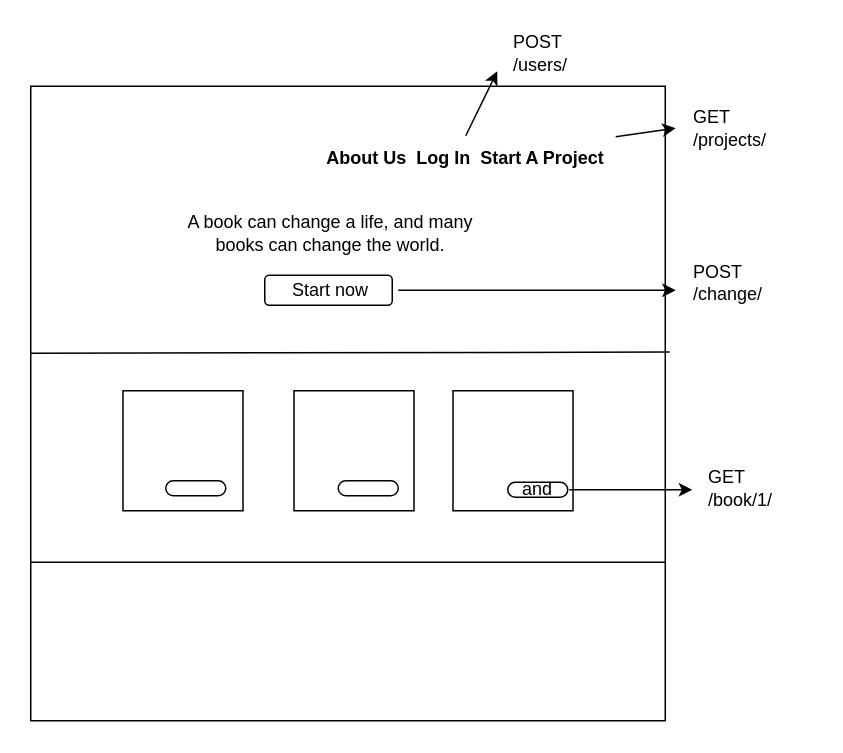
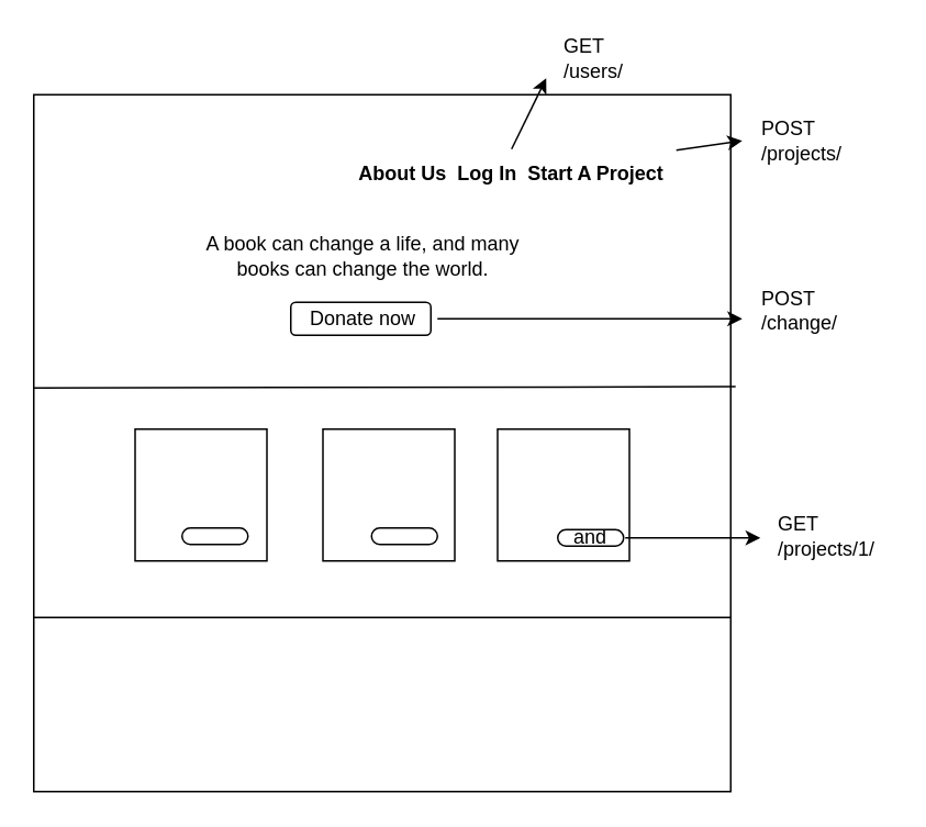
  <mxCell id="0" />
  <mxCell id="1" parent="0" />
  <mxCell id="2" value="" style="whiteSpace=wrap;html=1;aspect=fixed;" vertex="1" parent="1"><mxGeometry x="20" y="57" width="423" height="423" as="geometry" /></mxCell>
  <mxCell id="3" value="&lt;b&gt;About Us&amp;nbsp; Log In&amp;nbsp; Start A Project&lt;/b&gt;" style="text;strokeColor=none;align=center;fillColor=none;html=1;verticalAlign=middle;whiteSpace=wrap;rounded=0;" vertex="1" parent="1"><mxGeometry x="210" y="90" width="200" height="30" as="geometry" /></mxCell>
  <mxCell id="4" value="A book can change a life, and many books can change the world." style="text;strokeColor=none;align=center;fillColor=none;html=1;verticalAlign=middle;whiteSpace=wrap;rounded=0;" vertex="1" parent="1"><mxGeometry x="120" y="140" width="200" height="30" as="geometry" /></mxCell>
  <mxCell id="5" value="" style="rounded=1;whiteSpace=wrap;html=1;" vertex="1" parent="1"><mxGeometry x="176" y="183" width="85" height="20" as="geometry" /></mxCell>
  <mxCell id="6" style="edgeStyle=none;html=1;" edge="1" parent="1" source="7"><mxGeometry relative="1" as="geometry"><mxPoint x="450" y="193" as="targetPoint" /></mxGeometry></mxCell>
- <mxCell id="7" value="Start now" style="text;strokeColor=none;align=center;fillColor=none;html=1;verticalAlign=middle;whiteSpace=wrap;rounded=0;" vertex="1" parent="1"><mxGeometry x="175" y="178" width="90" height="30" as="geometry" /></mxCell>
+ <mxCell id="7" value="Donate now" style="text;strokeColor=none;align=center;fillColor=none;html=1;verticalAlign=middle;whiteSpace=wrap;rounded=0;" vertex="1" parent="1"><mxGeometry x="175" y="178" width="90" height="30" as="geometry" /></mxCell>
  <mxCell id="8" value="" style="endArrow=none;html=1;exitX=-0.006;exitY=0.597;exitDx=0;exitDy=0;exitPerimeter=0;entryX=1.007;entryY=0.419;entryDx=0;entryDy=0;entryPerimeter=0;" edge="1" parent="1" target="2"><mxGeometry width="50" height="50" relative="1" as="geometry"><mxPoint x="20" y="235" as="sourcePoint" /><mxPoint x="422" y="235.8" as="targetPoint" /></mxGeometry></mxCell>
  <mxCell id="9" value="POST&lt;br&gt;/change/" style="text;strokeColor=none;align=left;fillColor=none;html=1;verticalAlign=middle;whiteSpace=wrap;rounded=0;" vertex="1" parent="1"><mxGeometry x="460" y="173" width="60" height="30" as="geometry" /></mxCell>
  <mxCell id="10" value="" style="endArrow=classic;html=1;" edge="1" parent="1" source="3"><mxGeometry width="50" height="50" relative="1" as="geometry"><mxPoint x="440" y="200" as="sourcePoint" /><mxPoint x="450" y="85" as="targetPoint" /></mxGeometry></mxCell>
- <mxCell id="11" value="GET&lt;br&gt;/projects/" style="text;strokeColor=none;align=left;fillColor=none;html=1;verticalAlign=middle;whiteSpace=wrap;rounded=0;" vertex="1" parent="1"><mxGeometry x="460" y="70" width="60" height="30" as="geometry" /></mxCell>
+ <mxCell id="11" value="POST&lt;br&gt;/projects/" style="text;strokeColor=none;align=left;fillColor=none;html=1;verticalAlign=middle;whiteSpace=wrap;rounded=0;" vertex="1" parent="1"><mxGeometry x="460" y="70" width="60" height="30" as="geometry" /></mxCell>
  <mxCell id="12" value="" style="endArrow=classic;html=1;entryX=0;entryY=0;entryDx=0;entryDy=0;exitX=0.5;exitY=0;exitDx=0;exitDy=0;" edge="1" parent="1" source="3"><mxGeometry width="50" height="50" relative="1" as="geometry"><mxPoint x="275" y="72" as="sourcePoint" /><mxPoint x="331" y="47" as="targetPoint" /></mxGeometry></mxCell>
- <mxCell id="13" value="&lt;div style=&quot;&quot;&gt;&lt;span style=&quot;background-color: initial;&quot;&gt;POST&lt;br&gt;/users/&lt;/span&gt;&lt;/div&gt;" style="text;strokeColor=none;align=left;fillColor=none;html=1;verticalAlign=middle;whiteSpace=wrap;rounded=0;" vertex="1" parent="1"><mxGeometry x="340" y="20" width="60" height="30" as="geometry" /></mxCell>
+ <mxCell id="13" value="&lt;div style=&quot;&quot;&gt;&lt;span style=&quot;background-color: initial;&quot;&gt;GET&lt;br&gt;/users/&lt;/span&gt;&lt;/div&gt;" style="text;strokeColor=none;align=left;fillColor=none;html=1;verticalAlign=middle;whiteSpace=wrap;rounded=0;" vertex="1" parent="1"><mxGeometry x="340" y="20" width="60" height="30" as="geometry" /></mxCell>
  <mxCell id="14" value="" style="whiteSpace=wrap;html=1;aspect=fixed;" vertex="1" parent="1"><mxGeometry x="81.5" y="260" width="80" height="80" as="geometry" /></mxCell>
  <mxCell id="15" value="" style="whiteSpace=wrap;html=1;aspect=fixed;" vertex="1" parent="1"><mxGeometry x="195.5" y="260" width="80" height="80" as="geometry" /></mxCell>
  <mxCell id="16" value="" style="whiteSpace=wrap;html=1;aspect=fixed;" vertex="1" parent="1"><mxGeometry x="301.5" y="260" width="80" height="80" as="geometry" /></mxCell>
  <mxCell id="17" value="" style="endArrow=none;html=1;exitX=0;exitY=0.75;exitDx=0;exitDy=0;entryX=1;entryY=0.75;entryDx=0;entryDy=0;" edge="1" parent="1" source="2" target="2"><mxGeometry width="50" height="50" relative="1" as="geometry"><mxPoint x="310" y="420" as="sourcePoint" /><mxPoint x="360" y="370" as="targetPoint" /></mxGeometry></mxCell>
  <mxCell id="18" value="" style="rounded=1;whiteSpace=wrap;html=1;arcSize=50;" vertex="1" parent="1"><mxGeometry x="110" y="320" width="40" height="10" as="geometry" /></mxCell>
  <mxCell id="19" value="" style="rounded=1;whiteSpace=wrap;html=1;arcSize=50;" vertex="1" parent="1"><mxGeometry x="225" y="320" width="40" height="10" as="geometry" /></mxCell>
  <mxCell id="20" value="" style="rounded=1;whiteSpace=wrap;html=1;arcSize=50;" vertex="1" parent="1"><mxGeometry x="338" y="321" width="40" height="10" as="geometry" /></mxCell>
  <mxCell id="21" style="edgeStyle=none;html=1;" edge="1" parent="1"><mxGeometry relative="1" as="geometry"><mxPoint x="461" y="326" as="targetPoint" /><mxPoint x="379" y="326" as="sourcePoint" /></mxGeometry></mxCell>
  <mxCell id="22" value="and" style="text;html=1;strokeColor=none;fillColor=none;align=center;verticalAlign=middle;whiteSpace=wrap;rounded=0;" vertex="1" parent="1"><mxGeometry x="328" y="311" width="60" height="30" as="geometry" /></mxCell>
- <mxCell id="23" value="GET&lt;br&gt;/book/1/" style="text;html=1;strokeColor=none;fillColor=none;align=left;verticalAlign=middle;whiteSpace=wrap;rounded=0;" vertex="1" parent="1"><mxGeometry x="470" y="310" width="70" height="30" as="geometry" /></mxCell>
+ <mxCell id="23" value="GET&lt;br&gt;/projects/1/" style="text;html=1;strokeColor=none;fillColor=none;align=left;verticalAlign=middle;whiteSpace=wrap;rounded=0;" vertex="1" parent="1"><mxGeometry x="470" y="310" width="70" height="30" as="geometry" /></mxCell>
